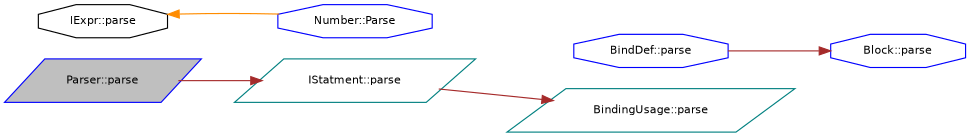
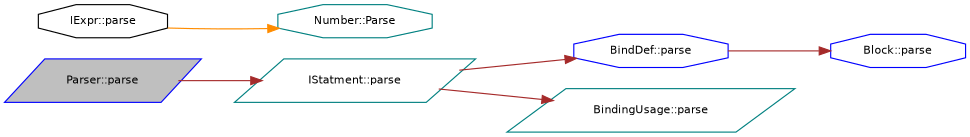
  digraph {
    rankdir=LR
    node [color=blue fillcolor=white fontname=Helvetica fontsize=10 shape=octagon style=filled]
    edge [color=brown fontname=Helvetica fontsize=10 labelfontname=Helvetica labelfontsize=10 style=solid]
    n1 [fillcolor=grey75 fontcolor=black height=0.2 label="Parser::parse" shape=parallelogram width=0.4]
    n2 [color=teal height=0.2 label="IStatment::parse" shape=parallelogram width=0.4]
    n3 [height=0.2 label="BindDef::parse" width=0.4]
    n4 [color=teal height=0.2 label="BindingUsage::parse" shape=parallelogram width=0.4]
    n5 [height=0.2 label="Block::parse" width=0.4]
    n6 [color=black height=0.2 label="IExpr::parse" width=0.4]
-   n7 [height=0.2 label="Number::Parse" width=0.4]
+   n7 [color=teal height=0.2 label="Number::Parse" width=0.4]
    n1 -> n2
+   n2 -> n3
    n2 -> n4
    n3 -> n5
-   n7 -> n6 [color=darkorange]
+   n6 -> n7 [color=darkorange]
  }
